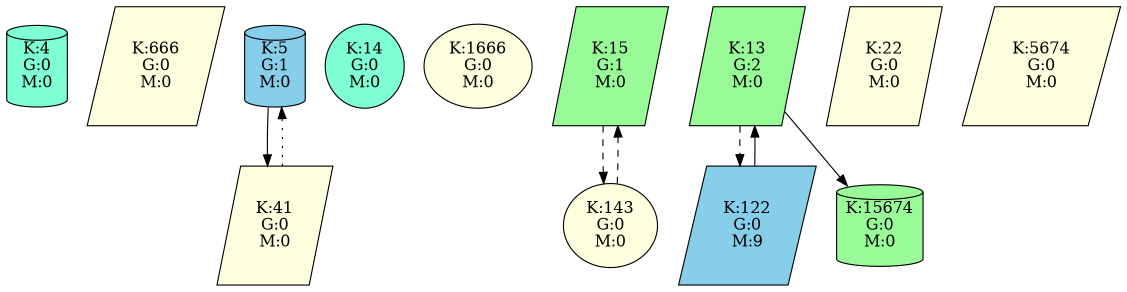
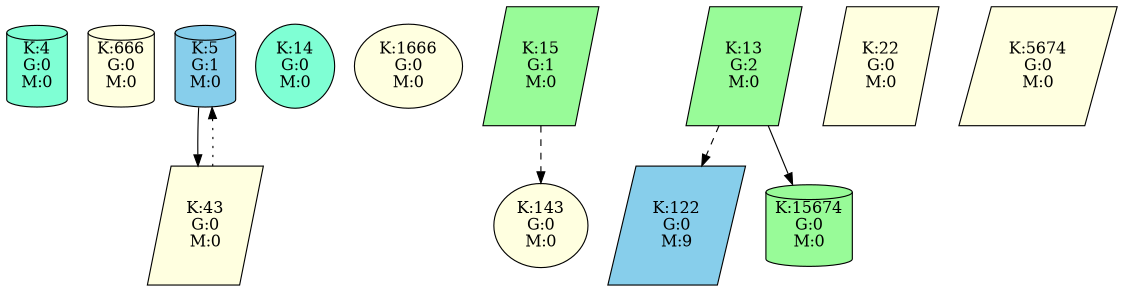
  digraph {
    node [fillcolor=lightyellow shape=parallelogram style=filled]
    edge [style=solid]
    n1 [fillcolor=aquamarine label="K:4\nG:0\nM:0" shape=cylinder]
-   n2 [label="K:666\nG:0\nM:0"]
+   n2 [label="K:666\nG:0\nM:0" shape=cylinder]
    n3 [fillcolor=skyblue label="K:5\nG:1\nM:0" shape=cylinder]
-   n4 [label="K:41\nG:0\nM:0"]
+   n4 [label="K:43\nG:0\nM:0"]
    n5 [fillcolor=aquamarine label="K:14\nG:0\nM:0" shape=ellipse]
    n6 [label="K:1666\nG:0\nM:0" shape=ellipse]
    n7 [fillcolor=palegreen label="K:15\nG:1\nM:0"]
    n8 [label="K:143\nG:0\nM:0" shape=ellipse]
    n9 [fillcolor=palegreen label="K:13\nG:2\nM:0"]
    n10 [fillcolor=skyblue label="K:122\nG:0\nM:9"]
    n11 [fillcolor=palegreen label="K:15674\nG:0\nM:0" shape=cylinder]
    n12 [label="K:22\nG:0\nM:0"]
    n13 [label="K:5674\nG:0\nM:0"]
    n3 -> n4
    n4 -> n3 [style=dotted]
    n7 -> n8 [style=dashed]
-   n8 -> n7 [style=dashed]
    n9 -> n10 [style=dashed]
    n9 -> n11
-   n10 -> n9
  }
